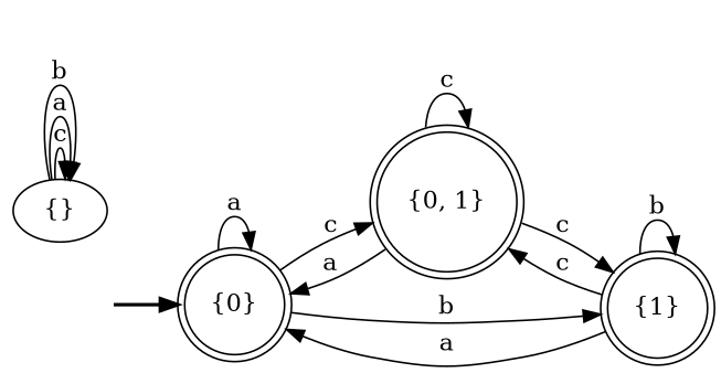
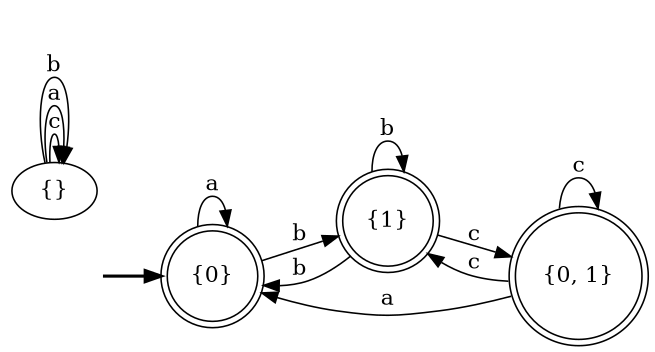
  digraph {
    rankdir=LR
    node [shape=doublecircle]
    fake [style=invisible shape=""]
    "{0}" [root=true]
    "{0, 1}"
    "{1}"
    "{}" [shape=""]
    fake -> "{0}" [style=bold]
    "{0}" -> "{0}" [label=a]
-   "{0}" -> "{0, 1}" [label=c]
    "{0}" -> "{1}" [label=b]
    "{0, 1}" -> "{0}" [label=a]
    "{0, 1}" -> "{0, 1}" [label=c]
    "{0, 1}" -> "{1}" [label=c]
-   "{1}" -> "{0}" [label=a]
+   "{1}" -> "{0}" [label=b]
    "{1}" -> "{0, 1}" [label=c]
    "{1}" -> "{1}" [label=b]
    "{}" -> "{}" [label=c]
    "{}" -> "{}" [label=a]
    "{}" -> "{}" [label=b]
  }
